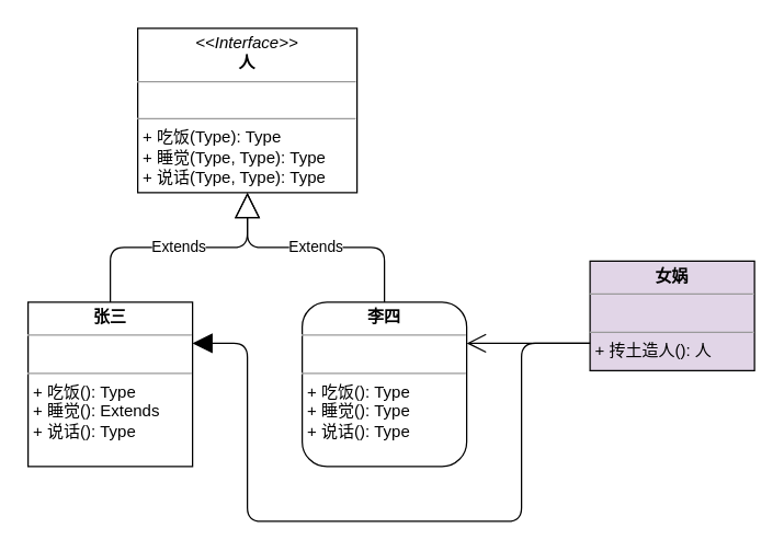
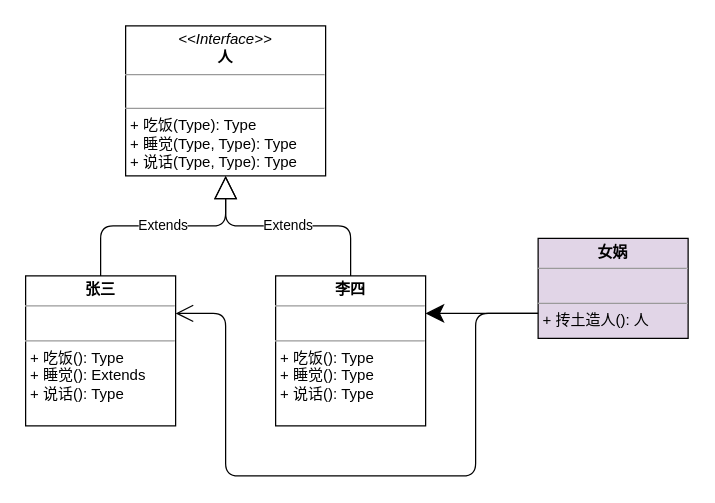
  <mxCell id="0" />
  <mxCell id="1" parent="0" />
  <mxCell id="2" value="&lt;p style=&quot;margin: 0px ; margin-top: 4px ; text-align: center&quot;&gt;&lt;i&gt;&amp;lt;&amp;lt;Interface&amp;gt;&amp;gt;&lt;/i&gt;&lt;br&gt;&lt;b&gt;人&lt;/b&gt;&lt;/p&gt;&lt;hr size=&quot;1&quot;&gt;&lt;p style=&quot;margin: 0px ; margin-left: 4px&quot;&gt;&lt;br&gt;&lt;/p&gt;&lt;hr size=&quot;1&quot;&gt;&lt;p style=&quot;margin: 0px ; margin-left: 4px&quot;&gt;+ 吃饭(Type): Type&lt;/p&gt;&lt;p style=&quot;margin: 0px 0px 0px 4px&quot;&gt;+ 睡觉(Type, Type): Type&lt;/p&gt;&lt;p style=&quot;margin: 0px 0px 0px 4px&quot;&gt;+ 说话(Type, Type): Type&lt;/p&gt;" style="verticalAlign=top;align=left;overflow=fill;fontSize=12;fontFamily=Helvetica;html=1;" vertex="1" parent="1"><mxGeometry x="100" y="20" width="160" height="120" as="geometry" /></mxCell>
  <mxCell id="3" value="&lt;p style=&quot;margin: 0px ; margin-top: 4px ; text-align: center&quot;&gt;&lt;b&gt;张三&lt;/b&gt;&lt;/p&gt;&lt;hr size=&quot;1&quot;&gt;&lt;p style=&quot;margin: 0px ; margin-left: 4px&quot;&gt;&lt;br&gt;&lt;/p&gt;&lt;hr size=&quot;1&quot;&gt;&lt;p style=&quot;margin: 0px ; margin-left: 4px&quot;&gt;+ 吃饭(): Type&lt;/p&gt;&lt;p style=&quot;margin: 0px 0px 0px 4px&quot;&gt;+ 睡觉(): Extends&lt;/p&gt;&lt;p style=&quot;margin: 0px 0px 0px 4px&quot;&gt;+ 说话(): Type&lt;/p&gt;&lt;p style=&quot;margin: 0px 0px 0px 4px&quot;&gt;&lt;br&gt;&lt;/p&gt;&lt;p style=&quot;margin: 0px ; margin-left: 4px&quot;&gt;&lt;br&gt;&lt;/p&gt;" style="verticalAlign=top;align=left;overflow=fill;fontSize=12;fontFamily=Helvetica;html=1;" vertex="1" parent="1"><mxGeometry x="20" y="220" width="120" height="120" as="geometry" /></mxCell>
- <mxCell id="4" value="&lt;p style=&quot;margin: 0px ; margin-top: 4px ; text-align: center&quot;&gt;&lt;b&gt;李四&lt;/b&gt;&lt;/p&gt;&lt;hr size=&quot;1&quot;&gt;&lt;p style=&quot;margin: 0px ; margin-left: 4px&quot;&gt;&lt;br&gt;&lt;/p&gt;&lt;hr size=&quot;1&quot;&gt;&lt;p style=&quot;margin: 0px ; margin-left: 4px&quot;&gt;+ 吃饭(): Type&lt;/p&gt;&lt;p style=&quot;margin: 0px 0px 0px 4px&quot;&gt;+ 睡觉(): Type&lt;/p&gt;&lt;p style=&quot;margin: 0px 0px 0px 4px&quot;&gt;+ 说话(): Type&lt;/p&gt;&lt;p style=&quot;margin: 0px 0px 0px 4px&quot;&gt;&lt;br&gt;&lt;/p&gt;&lt;p style=&quot;margin: 0px ; margin-left: 4px&quot;&gt;&lt;br&gt;&lt;/p&gt;" style="verticalAlign=top;align=left;overflow=fill;fontSize=12;fontFamily=Helvetica;html=1;rounded=1;" vertex="1" parent="1"><mxGeometry x="220" y="220" width="120" height="120" as="geometry" /></mxCell>
+ <mxCell id="4" value="&lt;p style=&quot;margin: 0px ; margin-top: 4px ; text-align: center&quot;&gt;&lt;b&gt;李四&lt;/b&gt;&lt;/p&gt;&lt;hr size=&quot;1&quot;&gt;&lt;p style=&quot;margin: 0px ; margin-left: 4px&quot;&gt;&lt;br&gt;&lt;/p&gt;&lt;hr size=&quot;1&quot;&gt;&lt;p style=&quot;margin: 0px ; margin-left: 4px&quot;&gt;+ 吃饭(): Type&lt;/p&gt;&lt;p style=&quot;margin: 0px 0px 0px 4px&quot;&gt;+ 睡觉(): Type&lt;/p&gt;&lt;p style=&quot;margin: 0px 0px 0px 4px&quot;&gt;+ 说话(): Type&lt;/p&gt;&lt;p style=&quot;margin: 0px 0px 0px 4px&quot;&gt;&lt;br&gt;&lt;/p&gt;&lt;p style=&quot;margin: 0px ; margin-left: 4px&quot;&gt;&lt;br&gt;&lt;/p&gt;" style="verticalAlign=top;align=left;overflow=fill;fontSize=12;fontFamily=Helvetica;html=1;" vertex="1" parent="1"><mxGeometry x="220" y="220" width="120" height="120" as="geometry" /></mxCell>
  <mxCell id="5" value="&lt;p style=&quot;margin: 0px ; margin-top: 4px ; text-align: center&quot;&gt;&lt;b&gt;女娲&lt;/b&gt;&lt;/p&gt;&lt;hr size=&quot;1&quot;&gt;&lt;p style=&quot;margin: 0px ; margin-left: 4px&quot;&gt;&lt;br&gt;&lt;/p&gt;&lt;hr size=&quot;1&quot;&gt;&lt;p style=&quot;margin: 0px ; margin-left: 4px&quot;&gt;+ 抟土造人(): 人&lt;/p&gt;&lt;p style=&quot;margin: 0px 0px 0px 4px&quot;&gt;&lt;br&gt;&lt;/p&gt;&lt;p style=&quot;margin: 0px ; margin-left: 4px&quot;&gt;&lt;br&gt;&lt;/p&gt;" style="verticalAlign=top;align=left;overflow=fill;fontSize=12;fontFamily=Helvetica;html=1;fillColor=#e1d5e7;" vertex="1" parent="1"><mxGeometry x="430" y="190" width="120" height="80" as="geometry" /></mxCell>
- <mxCell id="6" value="" style="endArrow=open;endFill=1;endSize=12;html=1;exitX=0;exitY=0.75;exitDx=0;exitDy=0;entryX=1;entryY=0.25;entryDx=0;entryDy=0;" edge="1" parent="1" source="5" target="4"><mxGeometry width="160" relative="1" as="geometry"><mxPoint x="220" y="460" as="sourcePoint" /><mxPoint x="380" y="460" as="targetPoint" /></mxGeometry></mxCell>
- <mxCell id="7" value="" style="endArrow=block;endFill=1;endSize=12;html=1;exitX=0;exitY=0.75;exitDx=0;exitDy=0;entryX=1;entryY=0.25;entryDx=0;entryDy=0;" edge="1" parent="1" source="5" target="3"><mxGeometry width="160" relative="1" as="geometry"><mxPoint x="430" y="250" as="sourcePoint" /><mxPoint x="350" y="250" as="targetPoint" /><Array as="points"><mxPoint x="380" y="250" /><mxPoint x="380" y="380" /><mxPoint x="180" y="380" /><mxPoint x="180" y="250" /></Array></mxGeometry></mxCell>
+ <mxCell id="6" value="" style="endArrow=classic;endFill=1;endSize=12;html=1;exitX=0;exitY=0.75;exitDx=0;exitDy=0;entryX=1;entryY=0.25;entryDx=0;entryDy=0;" edge="1" parent="1" source="5" target="4"><mxGeometry width="160" relative="1" as="geometry"><mxPoint x="220" y="460" as="sourcePoint" /><mxPoint x="380" y="460" as="targetPoint" /></mxGeometry></mxCell>
+ <mxCell id="7" value="" style="endArrow=open;endFill=1;endSize=12;html=1;exitX=0;exitY=0.75;exitDx=0;exitDy=0;entryX=1;entryY=0.25;entryDx=0;entryDy=0;" edge="1" parent="1" source="5" target="3"><mxGeometry width="160" relative="1" as="geometry"><mxPoint x="430" y="250" as="sourcePoint" /><mxPoint x="350" y="250" as="targetPoint" /><Array as="points"><mxPoint x="380" y="250" /><mxPoint x="380" y="380" /><mxPoint x="180" y="380" /><mxPoint x="180" y="250" /></Array></mxGeometry></mxCell>
  <mxCell id="8" value="Extends" style="endArrow=block;endSize=16;endFill=0;html=1;entryX=0.5;entryY=1;entryDx=0;entryDy=0;exitX=0.5;exitY=0;exitDx=0;exitDy=0;" edge="1" parent="1" source="3" target="2"><mxGeometry width="160" relative="1" as="geometry"><mxPoint x="130" y="430" as="sourcePoint" /><mxPoint x="290" y="430" as="targetPoint" /><Array as="points"><mxPoint x="80" y="180" /><mxPoint x="180" y="180" /></Array></mxGeometry></mxCell>
  <mxCell id="9" value="Extends" style="endArrow=block;endSize=16;endFill=0;html=1;entryX=0.5;entryY=1;entryDx=0;entryDy=0;exitX=0.5;exitY=0;exitDx=0;exitDy=0;" edge="1" parent="1" source="4" target="2"><mxGeometry width="160" relative="1" as="geometry"><mxPoint x="90" y="190" as="sourcePoint" /><mxPoint x="190" y="150" as="targetPoint" /><Array as="points"><mxPoint x="280" y="180" /><mxPoint x="180" y="180" /></Array></mxGeometry></mxCell>
